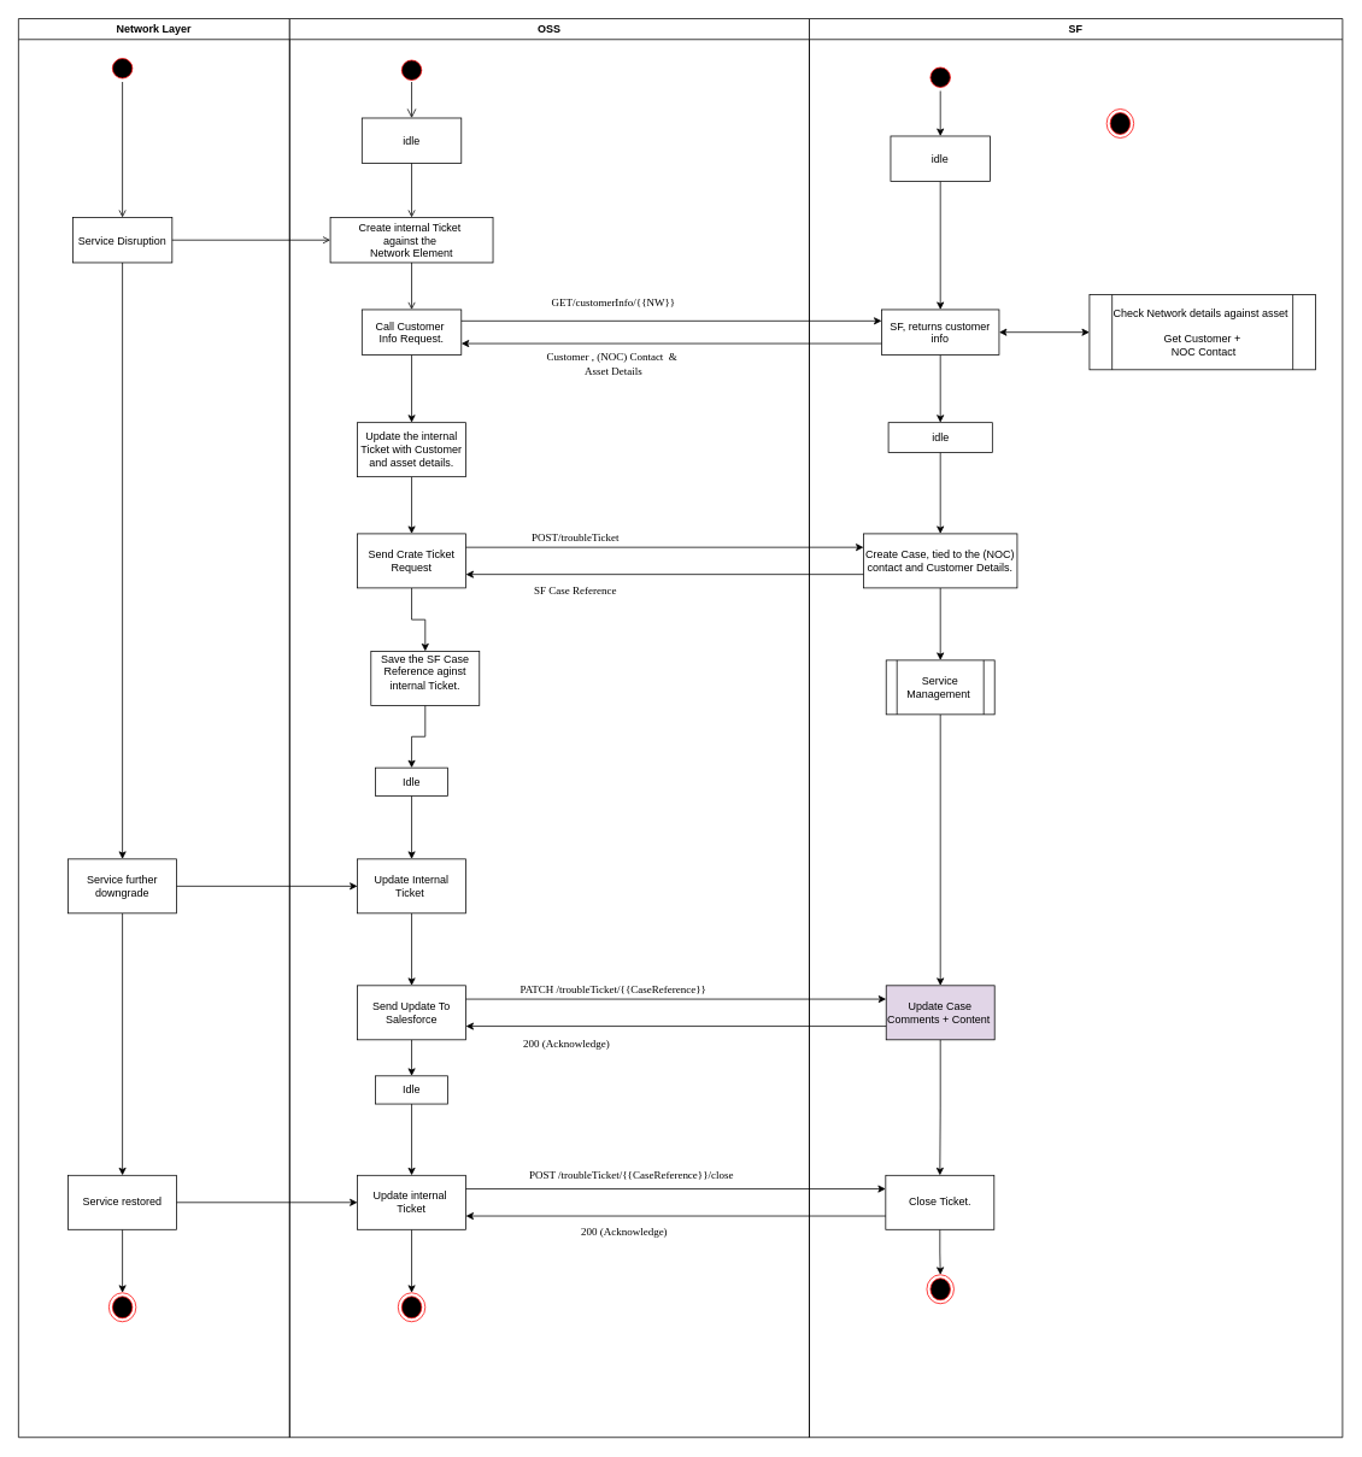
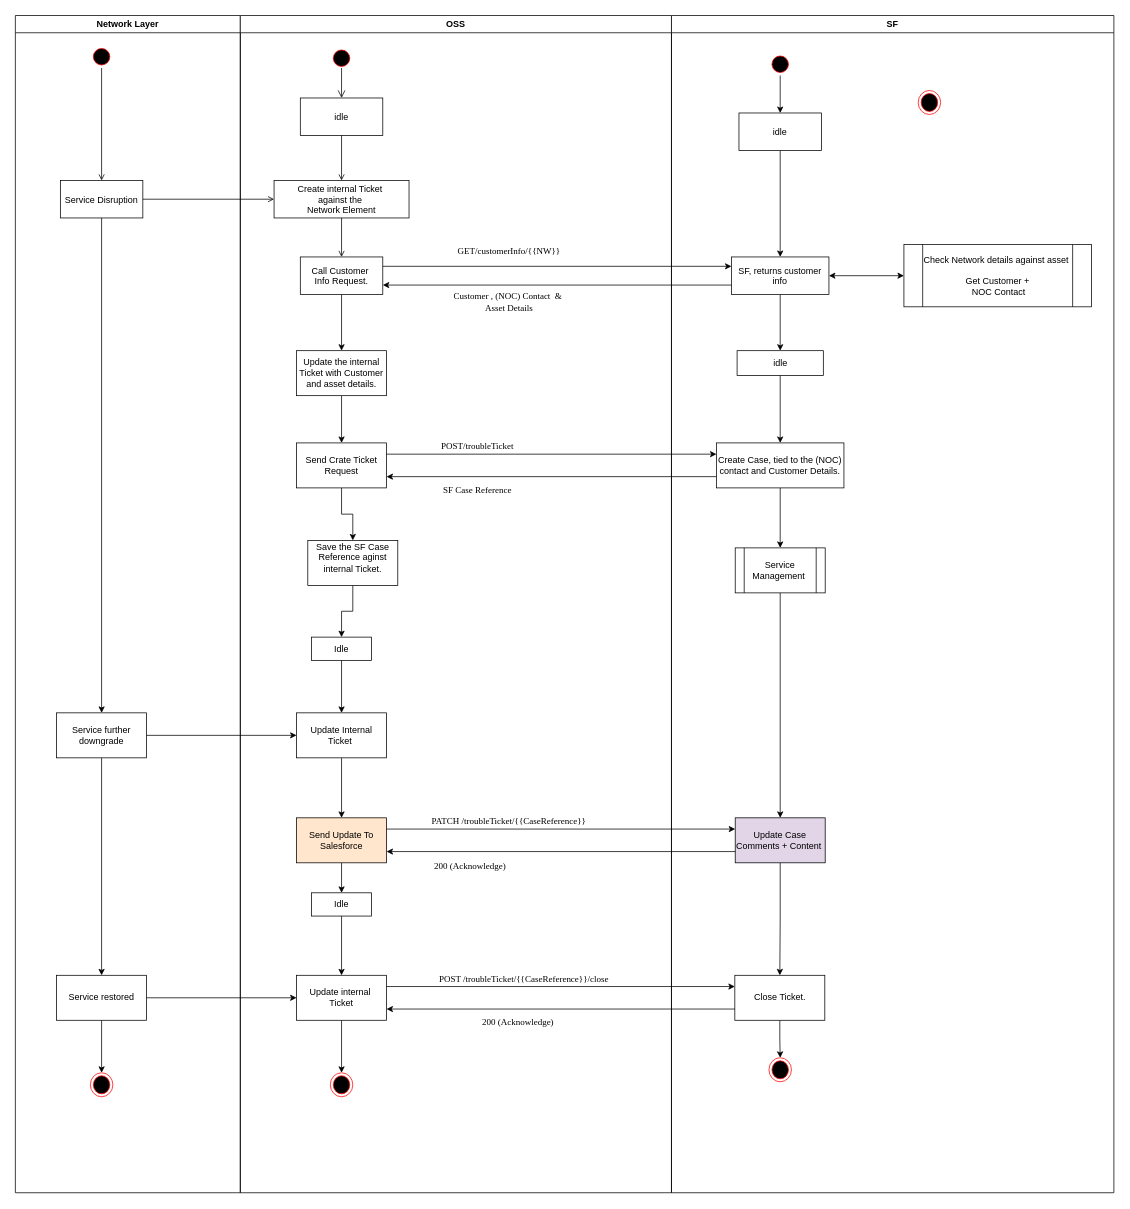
  <mxCell id="0" />
  <mxCell id="1" parent="0" />
  <mxCell id="2" value="Network Layer" style="swimlane;whiteSpace=wrap" parent="1" vertex="1"><mxGeometry x="20" y="20" width="300" height="1570" as="geometry" /></mxCell>
  <mxCell id="3" value="" style="ellipse;shape=startState;fillColor=#000000;strokeColor=#ff0000;" parent="2" vertex="1"><mxGeometry x="100" y="40" width="30" height="30" as="geometry" /></mxCell>
  <mxCell id="4" value="" style="endArrow=open;strokeColor=#000000;endFill=1;rounded=0;entryX=0.5;entryY=0;entryDx=0;entryDy=0;" parent="2" source="3" target="6" edge="1"><mxGeometry relative="1" as="geometry"><mxPoint x="115" y="160" as="sourcePoint" /><mxPoint x="115" y="212" as="targetPoint" /></mxGeometry></mxCell>
  <mxCell id="5" value="" style="edgeStyle=orthogonalEdgeStyle;rounded=0;orthogonalLoop=1;jettySize=auto;html=1;" edge="1" parent="2" source="6" target="8"><mxGeometry relative="1" as="geometry" /></mxCell>
  <mxCell id="6" value="Service Disruption" style="" parent="2" vertex="1"><mxGeometry x="60" y="220" width="110" height="50" as="geometry" /></mxCell>
  <mxCell id="7" style="edgeStyle=orthogonalEdgeStyle;rounded=0;orthogonalLoop=1;jettySize=auto;html=1;" edge="1" parent="2" source="8" target="10"><mxGeometry relative="1" as="geometry" /></mxCell>
  <mxCell id="8" value="Service further downgrade" style="whiteSpace=wrap;html=1;" vertex="1" parent="2"><mxGeometry x="55" y="930" width="120" height="60" as="geometry" /></mxCell>
  <mxCell id="9" value="" style="edgeStyle=orthogonalEdgeStyle;rounded=0;orthogonalLoop=1;jettySize=auto;html=1;" edge="1" parent="2" source="10" target="11"><mxGeometry relative="1" as="geometry" /></mxCell>
  <mxCell id="10" value="Service restored" style="whiteSpace=wrap;html=1;" vertex="1" parent="2"><mxGeometry x="55" y="1280" width="120" height="60" as="geometry" /></mxCell>
  <mxCell id="11" value="" style="ellipse;shape=endState;fillColor=#000000;strokeColor=#ff0000" vertex="1" parent="2"><mxGeometry x="100" y="1410" width="30" height="32" as="geometry" /></mxCell>
  <mxCell id="12" value="OSS" style="swimlane;whiteSpace=wrap" parent="1" vertex="1"><mxGeometry x="320" y="20" width="575" height="1570" as="geometry" /></mxCell>
  <mxCell id="13" value="" style="ellipse;shape=startState;fillColor=#000000;strokeColor=#ff0000;" parent="12" vertex="1"><mxGeometry x="120" y="42" width="30" height="30" as="geometry" /></mxCell>
  <mxCell id="14" value="" style="edgeStyle=elbowEdgeStyle;elbow=horizontal;verticalAlign=bottom;endArrow=open;endSize=8;strokeColor=#000000;endFill=1;rounded=0" parent="12" target="15" edge="1"><mxGeometry x="40" y="20" as="geometry"><mxPoint x="115" y="90" as="targetPoint" /><mxPoint x="135" y="70" as="sourcePoint" /></mxGeometry></mxCell>
  <mxCell id="15" value="idle" style="" parent="12" vertex="1"><mxGeometry x="80" y="110" width="110" height="50" as="geometry" /></mxCell>
  <mxCell id="16" value="Create internal Ticket &#10;against the &#10;Network Element" style="" parent="12" vertex="1"><mxGeometry x="45" y="220" width="180" height="50" as="geometry" /></mxCell>
  <mxCell id="17" value="" style="endArrow=open;strokeColor=#000000;endFill=1;rounded=0" parent="12" source="15" target="16" edge="1"><mxGeometry relative="1" as="geometry" /></mxCell>
  <mxCell id="18" value="" style="edgeStyle=orthogonalEdgeStyle;rounded=0;orthogonalLoop=1;jettySize=auto;html=1;" edge="1" parent="12" source="19" target="24"><mxGeometry relative="1" as="geometry" /></mxCell>
  <mxCell id="19" value="Call Customer &#10;Info Request." style="" parent="12" vertex="1"><mxGeometry x="80" y="322" width="110" height="50" as="geometry" /></mxCell>
  <mxCell id="20" value="" style="endArrow=open;strokeColor=#000000;endFill=1;rounded=0" parent="12" source="16" target="19" edge="1"><mxGeometry relative="1" as="geometry" /></mxCell>
  <mxCell id="21" value="GET/customerInfo/{{NW}}" style="text;html=1;align=center;verticalAlign=middle;resizable=0;points=[];autosize=1;strokeColor=none;fillColor=none;fontFamily=Lucida Console;" vertex="1" parent="12"><mxGeometry x="262.5" y="300" width="190" height="30" as="geometry" /></mxCell>
  <mxCell id="22" value="Customer , (NOC) Contact&amp;nbsp; &amp;amp;&amp;nbsp;&lt;div&gt;Asset Details&lt;/div&gt;" style="text;html=1;align=center;verticalAlign=middle;resizable=0;points=[];autosize=1;strokeColor=none;fillColor=none;fontFamily=Lucida Console;" vertex="1" parent="12"><mxGeometry x="242.5" y="362" width="230" height="40" as="geometry" /></mxCell>
  <mxCell id="23" value="" style="edgeStyle=orthogonalEdgeStyle;rounded=0;orthogonalLoop=1;jettySize=auto;html=1;" edge="1" parent="12" source="24" target="26"><mxGeometry relative="1" as="geometry" /></mxCell>
  <mxCell id="24" value="Update the internal Ticket with Customer and asset details." style="whiteSpace=wrap;html=1;" vertex="1" parent="12"><mxGeometry x="75" y="447" width="120" height="60" as="geometry" /></mxCell>
  <mxCell id="25" value="" style="edgeStyle=orthogonalEdgeStyle;rounded=0;orthogonalLoop=1;jettySize=auto;html=1;" edge="1" parent="12" source="26" target="29"><mxGeometry relative="1" as="geometry" /></mxCell>
  <mxCell id="26" value="Send Crate Ticket Request" style="whiteSpace=wrap;html=1;" vertex="1" parent="12"><mxGeometry x="75" y="570" width="120" height="60" as="geometry" /></mxCell>
  <mxCell id="27" value="POST/troubleTicket" style="text;html=1;align=center;verticalAlign=middle;resizable=0;points=[];autosize=1;strokeColor=none;fillColor=none;fontFamily=Lucida Console;" vertex="1" parent="12"><mxGeometry x="240.5" y="560" width="150" height="30" as="geometry" /></mxCell>
  <mxCell id="28" value="" style="edgeStyle=orthogonalEdgeStyle;rounded=0;orthogonalLoop=1;jettySize=auto;html=1;" edge="1" parent="12" source="29" target="32"><mxGeometry relative="1" as="geometry" /></mxCell>
  <mxCell id="29" value="Save the SF Case Reference aginst&lt;div&gt;internal Ticket.&lt;/div&gt;&lt;div&gt;&lt;br&gt;&lt;/div&gt;" style="whiteSpace=wrap;html=1;" vertex="1" parent="12"><mxGeometry x="90" y="700" width="120" height="60" as="geometry" /></mxCell>
  <mxCell id="30" value="SF Case Reference" style="text;html=1;align=center;verticalAlign=middle;resizable=0;points=[];autosize=1;strokeColor=none;fillColor=none;fontFamily=Lucida Console;" vertex="1" parent="12"><mxGeometry x="240.5" y="618" width="150" height="30" as="geometry" /></mxCell>
  <mxCell id="31" value="" style="edgeStyle=orthogonalEdgeStyle;rounded=0;orthogonalLoop=1;jettySize=auto;html=1;" edge="1" parent="12" source="32" target="34"><mxGeometry relative="1" as="geometry" /></mxCell>
  <mxCell id="32" value="Idle" style="whiteSpace=wrap;html=1;" vertex="1" parent="12"><mxGeometry x="95" y="829" width="80" height="31" as="geometry" /></mxCell>
  <mxCell id="33" value="" style="edgeStyle=orthogonalEdgeStyle;rounded=0;orthogonalLoop=1;jettySize=auto;html=1;" edge="1" parent="12" source="34" target="36"><mxGeometry relative="1" as="geometry" /></mxCell>
  <mxCell id="34" value="Update Internal Ticket&amp;nbsp;" style="whiteSpace=wrap;html=1;" vertex="1" parent="12"><mxGeometry x="75" y="930" width="120" height="60" as="geometry" /></mxCell>
  <mxCell id="35" value="" style="edgeStyle=orthogonalEdgeStyle;rounded=0;orthogonalLoop=1;jettySize=auto;html=1;" edge="1" parent="12" source="36" target="39"><mxGeometry relative="1" as="geometry" /></mxCell>
- <mxCell id="36" value="Send Update To Salesforce" style="whiteSpace=wrap;html=1;" vertex="1" parent="12"><mxGeometry x="75" y="1070" width="120" height="60" as="geometry" /></mxCell>
+ <mxCell id="36" value="Send Update To Salesforce" style="whiteSpace=wrap;html=1;fillColor=#ffe6cc;" vertex="1" parent="12"><mxGeometry x="75" y="1070" width="120" height="60" as="geometry" /></mxCell>
  <mxCell id="37" value="PATCH /troubleTicket/{{CaseReference}}&lt;span style=&quot;white-space-collapse: preserve;&quot;&gt;&#09;&lt;/span&gt;" style="text;html=1;align=center;verticalAlign=middle;resizable=0;points=[];autosize=1;strokeColor=none;fillColor=default;fontFamily=Lucida Console;" vertex="1" parent="12"><mxGeometry x="207.5" y="1060" width="310" height="30" as="geometry" /></mxCell>
  <mxCell id="38" style="edgeStyle=orthogonalEdgeStyle;rounded=0;orthogonalLoop=1;jettySize=auto;html=1;exitX=0.5;exitY=1;exitDx=0;exitDy=0;entryX=0.5;entryY=0;entryDx=0;entryDy=0;" edge="1" parent="12" source="39" target="41"><mxGeometry relative="1" as="geometry" /></mxCell>
  <mxCell id="39" value="Idle" style="whiteSpace=wrap;html=1;" vertex="1" parent="12"><mxGeometry x="95" y="1170" width="80" height="31" as="geometry" /></mxCell>
  <mxCell id="40" value="" style="edgeStyle=orthogonalEdgeStyle;rounded=0;orthogonalLoop=1;jettySize=auto;html=1;" edge="1" parent="12" source="41" target="44"><mxGeometry relative="1" as="geometry" /></mxCell>
  <mxCell id="41" value="Update internal&amp;nbsp;&lt;div&gt;Ticket&lt;/div&gt;" style="whiteSpace=wrap;html=1;" vertex="1" parent="12"><mxGeometry x="75" y="1280" width="120" height="60" as="geometry" /></mxCell>
- <mxCell id="42" value="POST /troubleTicket/{{CaseReference}}/close" style="text;html=1;align=center;verticalAlign=middle;resizable=0;points=[];autosize=1;strokeColor=none;fillColor=default;fontFamily=Lucida Console;" vertex="1" parent="12"><mxGeometry x="212.5" y="1270" width="330" height="20" as="geometry" /></mxCell>
+ <mxCell id="42" value="POST /troubleTicket/{{CaseReference}}/close" style="text;html=1;align=center;verticalAlign=middle;resizable=0;points=[];autosize=1;strokeColor=none;fillColor=default;fontFamily=Lucida Console;" vertex="1" parent="12"><mxGeometry x="212.5" y="1270" width="330" height="30" as="geometry" /></mxCell>
  <mxCell id="43" value="200 (Acknowledge)" style="text;html=1;align=center;verticalAlign=middle;resizable=0;points=[];autosize=1;strokeColor=none;fillColor=none;fontFamily=Lucida Console;" vertex="1" parent="12"><mxGeometry x="230.5" y="1120" width="150" height="30" as="geometry" /></mxCell>
  <mxCell id="44" value="" style="ellipse;shape=endState;fillColor=#000000;strokeColor=#ff0000" vertex="1" parent="12"><mxGeometry x="120" y="1410" width="30" height="32" as="geometry" /></mxCell>
  <mxCell id="45" value="SF" style="swimlane;whiteSpace=wrap" parent="1" vertex="1"><mxGeometry x="895" y="20" width="590" height="1570" as="geometry" /></mxCell>
  <mxCell id="46" value="" style="edgeStyle=orthogonalEdgeStyle;rounded=0;orthogonalLoop=1;jettySize=auto;html=1;" edge="1" parent="45" source="47" target="58"><mxGeometry relative="1" as="geometry" /></mxCell>
  <mxCell id="47" value="SF, returns customer&#10;info" style="" parent="45" vertex="1"><mxGeometry x="80" y="322" width="130" height="50" as="geometry" /></mxCell>
  <mxCell id="48" value="Check Network details against asset&amp;nbsp;&lt;div&gt;&lt;br&gt;&lt;/div&gt;&lt;div&gt;&lt;div&gt;Get Customer +&lt;/div&gt;&amp;nbsp;NOC Contact&lt;br&gt;&lt;/div&gt;" style="shape=process;whiteSpace=wrap;html=1;backgroundOutline=1;" vertex="1" parent="45"><mxGeometry x="310" y="305.5" width="250" height="83" as="geometry" /></mxCell>
  <mxCell id="49" value="" style="ellipse;shape=endState;fillColor=#000000;strokeColor=#ff0000" vertex="1" parent="45"><mxGeometry x="329" y="100" width="30" height="32" as="geometry" /></mxCell>
  <mxCell id="50" style="edgeStyle=orthogonalEdgeStyle;rounded=0;orthogonalLoop=1;jettySize=auto;html=1;exitX=0.5;exitY=1;exitDx=0;exitDy=0;" edge="1" parent="45" source="53" target="47"><mxGeometry relative="1" as="geometry" /></mxCell>
  <mxCell id="51" style="edgeStyle=orthogonalEdgeStyle;rounded=0;orthogonalLoop=1;jettySize=auto;html=1;entryX=0.5;entryY=0;entryDx=0;entryDy=0;" edge="1" parent="45" source="52" target="53"><mxGeometry relative="1" as="geometry" /></mxCell>
  <mxCell id="52" value="" style="ellipse;shape=startState;fillColor=#000000;strokeColor=#ff0000;" vertex="1" parent="45"><mxGeometry x="130" y="50" width="30" height="30" as="geometry" /></mxCell>
  <mxCell id="53" value="idle" style="" vertex="1" parent="45"><mxGeometry x="90" y="130" width="110" height="50" as="geometry" /></mxCell>
  <mxCell id="54" value="" style="endArrow=classic;startArrow=classic;html=1;rounded=0;exitX=1;exitY=0.5;exitDx=0;exitDy=0;" edge="1" parent="45" source="47" target="48"><mxGeometry width="50" height="50" relative="1" as="geometry"><mxPoint x="230" y="330" as="sourcePoint" /><mxPoint x="280" y="280" as="targetPoint" /></mxGeometry></mxCell>
  <mxCell id="55" value="" style="edgeStyle=orthogonalEdgeStyle;rounded=0;orthogonalLoop=1;jettySize=auto;html=1;" edge="1" parent="45" source="56" target="62"><mxGeometry relative="1" as="geometry" /></mxCell>
  <mxCell id="56" value="Create Case, tied to the (NOC) contact and Customer Details." style="whiteSpace=wrap;html=1;" vertex="1" parent="45"><mxGeometry x="60" y="570" width="170" height="60" as="geometry" /></mxCell>
  <mxCell id="57" style="edgeStyle=orthogonalEdgeStyle;rounded=0;orthogonalLoop=1;jettySize=auto;html=1;" edge="1" parent="45" source="58" target="56"><mxGeometry relative="1" as="geometry" /></mxCell>
  <mxCell id="58" value="&lt;span style=&quot;text-wrap: nowrap;&quot;&gt;idle&lt;/span&gt;" style="whiteSpace=wrap;html=1;" vertex="1" parent="45"><mxGeometry x="87.5" y="447" width="115" height="33" as="geometry" /></mxCell>
  <mxCell id="59" style="edgeStyle=orthogonalEdgeStyle;rounded=0;orthogonalLoop=1;jettySize=auto;html=1;" edge="1" parent="45" source="60" target="64"><mxGeometry relative="1" as="geometry" /></mxCell>
  <mxCell id="60" value="Update Case Comments + Content&amp;nbsp;" style="whiteSpace=wrap;html=1;fillColor=#e1d5e7;" vertex="1" parent="45"><mxGeometry x="85" y="1070" width="120" height="60" as="geometry" /></mxCell>
  <mxCell id="61" style="edgeStyle=orthogonalEdgeStyle;rounded=0;orthogonalLoop=1;jettySize=auto;html=1;entryX=0.5;entryY=0;entryDx=0;entryDy=0;" edge="1" parent="45" source="62" target="60"><mxGeometry relative="1" as="geometry" /></mxCell>
  <mxCell id="62" value="Service Management&amp;nbsp;" style="shape=process;whiteSpace=wrap;html=1;backgroundOutline=1;" vertex="1" parent="45"><mxGeometry x="85" y="710" width="120" height="60" as="geometry" /></mxCell>
  <mxCell id="63" value="" style="edgeStyle=orthogonalEdgeStyle;rounded=0;orthogonalLoop=1;jettySize=auto;html=1;" edge="1" parent="45" source="64" target="65"><mxGeometry relative="1" as="geometry" /></mxCell>
  <mxCell id="64" value="Close Ticket." style="whiteSpace=wrap;html=1;" vertex="1" parent="45"><mxGeometry x="84.5" y="1280" width="120" height="60" as="geometry" /></mxCell>
  <mxCell id="65" value="" style="ellipse;shape=endState;fillColor=#000000;strokeColor=#ff0000" vertex="1" parent="45"><mxGeometry x="130" y="1390" width="30" height="32" as="geometry" /></mxCell>
  <mxCell id="66" value="" style="endArrow=open;strokeColor=#000000;endFill=1;rounded=0;exitX=1;exitY=0.5;exitDx=0;exitDy=0;entryX=0;entryY=0.5;entryDx=0;entryDy=0;" parent="1" source="6" target="16" edge="1"><mxGeometry relative="1" as="geometry" /></mxCell>
  <mxCell id="67" style="edgeStyle=orthogonalEdgeStyle;rounded=0;orthogonalLoop=1;jettySize=auto;html=1;exitX=1;exitY=0.25;exitDx=0;exitDy=0;entryX=0;entryY=0.25;entryDx=0;entryDy=0;" edge="1" parent="1" source="19" target="47"><mxGeometry relative="1" as="geometry" /></mxCell>
  <mxCell id="68" style="edgeStyle=orthogonalEdgeStyle;rounded=0;orthogonalLoop=1;jettySize=auto;html=1;exitX=0;exitY=0.75;exitDx=0;exitDy=0;entryX=1;entryY=0.75;entryDx=0;entryDy=0;" edge="1" parent="1" source="47" target="19"><mxGeometry relative="1" as="geometry" /></mxCell>
  <mxCell id="69" value="" style="edgeStyle=orthogonalEdgeStyle;rounded=0;orthogonalLoop=1;jettySize=auto;html=1;exitX=1;exitY=0.25;exitDx=0;exitDy=0;entryX=0;entryY=0.25;entryDx=0;entryDy=0;" edge="1" parent="1" source="26" target="56"><mxGeometry relative="1" as="geometry" /></mxCell>
  <mxCell id="70" style="edgeStyle=orthogonalEdgeStyle;rounded=0;orthogonalLoop=1;jettySize=auto;html=1;exitX=0;exitY=0.75;exitDx=0;exitDy=0;entryX=1;entryY=0.75;entryDx=0;entryDy=0;" edge="1" parent="1" source="56" target="26"><mxGeometry relative="1" as="geometry" /></mxCell>
  <mxCell id="71" value="" style="edgeStyle=orthogonalEdgeStyle;rounded=0;orthogonalLoop=1;jettySize=auto;html=1;" edge="1" parent="1" source="8" target="34"><mxGeometry relative="1" as="geometry" /></mxCell>
  <mxCell id="72" value="" style="edgeStyle=orthogonalEdgeStyle;rounded=0;orthogonalLoop=1;jettySize=auto;html=1;exitX=1;exitY=0.25;exitDx=0;exitDy=0;entryX=0;entryY=0.25;entryDx=0;entryDy=0;" edge="1" parent="1" source="36" target="60"><mxGeometry relative="1" as="geometry" /></mxCell>
  <mxCell id="73" style="edgeStyle=orthogonalEdgeStyle;rounded=0;orthogonalLoop=1;jettySize=auto;html=1;exitX=0;exitY=0.75;exitDx=0;exitDy=0;entryX=1;entryY=0.75;entryDx=0;entryDy=0;" edge="1" parent="1" source="60" target="36"><mxGeometry relative="1" as="geometry" /></mxCell>
  <mxCell id="74" value="" style="edgeStyle=orthogonalEdgeStyle;rounded=0;orthogonalLoop=1;jettySize=auto;html=1;" edge="1" parent="1" source="10" target="41"><mxGeometry relative="1" as="geometry" /></mxCell>
  <mxCell id="75" value="" style="edgeStyle=orthogonalEdgeStyle;rounded=0;orthogonalLoop=1;jettySize=auto;html=1;exitX=1;exitY=0.25;exitDx=0;exitDy=0;entryX=0;entryY=0.25;entryDx=0;entryDy=0;" edge="1" parent="1" source="41" target="64"><mxGeometry relative="1" as="geometry" /></mxCell>
  <mxCell id="76" style="edgeStyle=orthogonalEdgeStyle;rounded=0;orthogonalLoop=1;jettySize=auto;html=1;exitX=0;exitY=0.75;exitDx=0;exitDy=0;entryX=1;entryY=0.75;entryDx=0;entryDy=0;" edge="1" parent="1" source="64" target="41"><mxGeometry relative="1" as="geometry" /></mxCell>
  <mxCell id="77" value="200 (Acknowledge)" style="text;html=1;align=center;verticalAlign=middle;resizable=0;points=[];autosize=1;strokeColor=none;fillColor=none;fontFamily=Lucida Console;" vertex="1" parent="1"><mxGeometry x="615" y="1348" width="150" height="30" as="geometry" /></mxCell>
